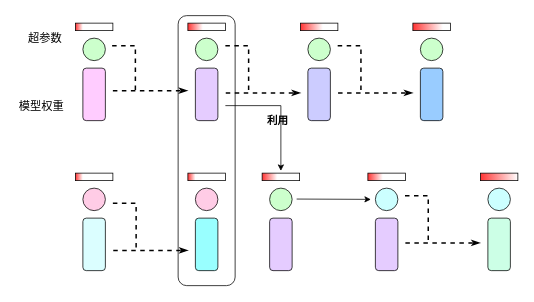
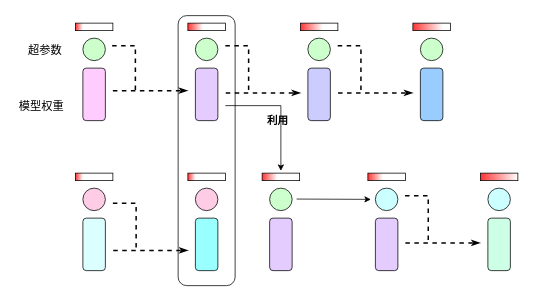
  <mxCell id="0" />
  <mxCell id="1" parent="0" />
  <mxCell id="2" value="" style="rounded=1;whiteSpace=wrap;html=1;fillColor=none;" parent="1" vertex="1"><mxGeometry x="237" y="20" width="76" height="360" as="geometry" /></mxCell>
  <mxCell id="3" value="" style="rounded=0;whiteSpace=wrap;html=1;gradientColor=#FF3333;gradientDirection=west;strokeColor=none;" parent="1" vertex="1"><mxGeometry x="640" y="230" width="50" height="10" as="geometry" /></mxCell>
  <mxCell id="4" value="" style="rounded=0;whiteSpace=wrap;html=1;fillColor=none;" parent="1" vertex="1"><mxGeometry x="640" y="230" width="50" height="10" as="geometry" /></mxCell>
  <mxCell id="5" value="" style="ellipse;whiteSpace=wrap;html=1;aspect=fixed;fillColor=#CCFFCC;strokeColor=#000000;" parent="1" vertex="1"><mxGeometry x="110" y="50" width="30" height="30" as="geometry" /></mxCell>
  <mxCell id="6" value="" style="rounded=1;whiteSpace=wrap;html=1;fillColor=#FFCCFF;strokeColor=#000000;" parent="1" vertex="1"><mxGeometry x="110" y="90" width="30" height="70" as="geometry" /></mxCell>
  <mxCell id="7" value="" style="rounded=0;whiteSpace=wrap;html=1;gradientColor=#FF3333;gradientDirection=west;strokeColor=none;" parent="1" vertex="1"><mxGeometry x="100" y="30" width="10" height="10" as="geometry" /></mxCell>
  <mxCell id="8" value="" style="rounded=0;whiteSpace=wrap;html=1;fillColor=none;" parent="1" vertex="1"><mxGeometry x="100" y="30" width="50" height="10" as="geometry" /></mxCell>
  <mxCell id="9" value="" style="ellipse;whiteSpace=wrap;html=1;aspect=fixed;fillColor=#CCFFCC;strokeColor=#000000;" parent="1" vertex="1"><mxGeometry x="260" y="50" width="30" height="30" as="geometry" /></mxCell>
  <mxCell id="10" value="" style="rounded=1;whiteSpace=wrap;html=1;fillColor=#E5CCFF;strokeColor=#000000;" parent="1" vertex="1"><mxGeometry x="260" y="90" width="30" height="70" as="geometry" /></mxCell>
  <mxCell id="11" value="" style="rounded=0;whiteSpace=wrap;html=1;gradientColor=#FF3333;gradientDirection=west;strokeColor=none;" parent="1" vertex="1"><mxGeometry x="250" y="30" width="20" height="10" as="geometry" /></mxCell>
  <mxCell id="12" value="" style="rounded=0;whiteSpace=wrap;html=1;fillColor=none;" parent="1" vertex="1"><mxGeometry x="250" y="30" width="50" height="10" as="geometry" /></mxCell>
  <mxCell id="13" value="" style="ellipse;whiteSpace=wrap;html=1;aspect=fixed;fillColor=#CCFFCC;strokeColor=#000000;" parent="1" vertex="1"><mxGeometry x="410" y="50" width="30" height="30" as="geometry" /></mxCell>
  <mxCell id="14" value="" style="rounded=1;whiteSpace=wrap;html=1;fillColor=#CCCCFF;strokeColor=#000000;" parent="1" vertex="1"><mxGeometry x="410" y="90" width="30" height="70" as="geometry" /></mxCell>
  <mxCell id="15" value="" style="rounded=0;whiteSpace=wrap;html=1;gradientColor=#FF3333;gradientDirection=west;strokeColor=none;" parent="1" vertex="1"><mxGeometry x="400" y="30" width="30" height="10" as="geometry" /></mxCell>
  <mxCell id="16" value="" style="rounded=0;whiteSpace=wrap;html=1;fillColor=none;" parent="1" vertex="1"><mxGeometry x="400" y="30" width="50" height="10" as="geometry" /></mxCell>
  <mxCell id="17" value="" style="ellipse;whiteSpace=wrap;html=1;aspect=fixed;fillColor=#CCFFCC;strokeColor=#000000;" parent="1" vertex="1"><mxGeometry x="560" y="50" width="30" height="30" as="geometry" /></mxCell>
  <mxCell id="18" value="" style="rounded=1;whiteSpace=wrap;html=1;fillColor=#99CCFF;strokeColor=#000000;" parent="1" vertex="1"><mxGeometry x="560" y="90" width="30" height="70" as="geometry" /></mxCell>
  <mxCell id="19" value="" style="rounded=0;whiteSpace=wrap;html=1;gradientColor=#FF3333;gradientDirection=west;strokeColor=none;" parent="1" vertex="1"><mxGeometry x="550" y="30" width="40" height="10" as="geometry" /></mxCell>
  <mxCell id="20" value="" style="rounded=0;whiteSpace=wrap;html=1;fillColor=none;" parent="1" vertex="1"><mxGeometry x="550" y="30" width="50" height="10" as="geometry" /></mxCell>
  <mxCell id="21" value="" style="ellipse;whiteSpace=wrap;html=1;aspect=fixed;fillColor=#FFCCE6;strokeColor=#000000;" parent="1" vertex="1"><mxGeometry x="110" y="250" width="30" height="30" as="geometry" /></mxCell>
  <mxCell id="22" value="" style="rounded=1;whiteSpace=wrap;html=1;fillColor=#DBFEFF;strokeColor=#000000;" parent="1" vertex="1"><mxGeometry x="110" y="290" width="30" height="70" as="geometry" /></mxCell>
  <mxCell id="23" value="" style="rounded=0;whiteSpace=wrap;html=1;gradientColor=#FF3333;gradientDirection=west;strokeColor=none;" parent="1" vertex="1"><mxGeometry x="100" y="230" width="10" height="10" as="geometry" /></mxCell>
  <mxCell id="24" value="" style="rounded=0;whiteSpace=wrap;html=1;fillColor=none;" parent="1" vertex="1"><mxGeometry x="100" y="230" width="50" height="10" as="geometry" /></mxCell>
  <mxCell id="25" value="" style="ellipse;whiteSpace=wrap;html=1;aspect=fixed;fillColor=#FFCCE6;strokeColor=#000000;" parent="1" vertex="1"><mxGeometry x="260" y="250" width="30" height="30" as="geometry" /></mxCell>
  <mxCell id="26" value="" style="rounded=1;whiteSpace=wrap;html=1;fillColor=#99FFFF;strokeColor=#000000;" parent="1" vertex="1"><mxGeometry x="260" y="290" width="30" height="70" as="geometry" /></mxCell>
  <mxCell id="27" value="" style="rounded=0;whiteSpace=wrap;html=1;gradientColor=#FF3333;gradientDirection=west;strokeColor=none;" parent="1" vertex="1"><mxGeometry x="250" y="230" width="10" height="10" as="geometry" /></mxCell>
  <mxCell id="28" value="" style="rounded=0;whiteSpace=wrap;html=1;fillColor=none;" parent="1" vertex="1"><mxGeometry x="250" y="230" width="50" height="10" as="geometry" /></mxCell>
  <mxCell id="29" value="" style="ellipse;whiteSpace=wrap;html=1;aspect=fixed;fillColor=#CCFFCC;strokeColor=#000000;" parent="1" vertex="1"><mxGeometry x="359" y="250" width="30" height="30" as="geometry" /></mxCell>
  <mxCell id="30" value="" style="rounded=1;whiteSpace=wrap;html=1;fillColor=#E5CCFF;strokeColor=#000000;" parent="1" vertex="1"><mxGeometry x="359" y="290" width="30" height="70" as="geometry" /></mxCell>
  <mxCell id="31" value="" style="rounded=0;whiteSpace=wrap;html=1;gradientColor=#FF3333;gradientDirection=west;strokeColor=none;" parent="1" vertex="1"><mxGeometry x="349" y="230" width="20" height="10" as="geometry" /></mxCell>
  <mxCell id="32" value="" style="rounded=0;whiteSpace=wrap;html=1;fillColor=none;" parent="1" vertex="1"><mxGeometry x="349" y="230" width="50" height="10" as="geometry" /></mxCell>
  <mxCell id="33" value="" style="ellipse;whiteSpace=wrap;html=1;aspect=fixed;fillColor=#CCFFFF;strokeColor=#000000;" parent="1" vertex="1"><mxGeometry x="500" y="250" width="30" height="30" as="geometry" /></mxCell>
  <mxCell id="34" value="" style="rounded=1;whiteSpace=wrap;html=1;fillColor=#E5CCFF;strokeColor=#000000;" parent="1" vertex="1"><mxGeometry x="500" y="290" width="30" height="70" as="geometry" /></mxCell>
  <mxCell id="35" value="" style="rounded=0;whiteSpace=wrap;html=1;gradientColor=#FF3333;gradientDirection=west;strokeColor=none;" parent="1" vertex="1"><mxGeometry x="490" y="230" width="20" height="10" as="geometry" /></mxCell>
  <mxCell id="36" value="" style="rounded=0;whiteSpace=wrap;html=1;fillColor=none;" parent="1" vertex="1"><mxGeometry x="490" y="230" width="50" height="10" as="geometry" /></mxCell>
  <mxCell id="37" value="" style="ellipse;whiteSpace=wrap;html=1;aspect=fixed;fillColor=#CCFFFF;strokeColor=#000000;" parent="1" vertex="1"><mxGeometry x="650" y="250" width="30" height="30" as="geometry" /></mxCell>
  <mxCell id="38" value="" style="rounded=1;whiteSpace=wrap;html=1;fillColor=#CCFFE6;strokeColor=#000000;" parent="1" vertex="1"><mxGeometry x="650" y="290" width="30" height="70" as="geometry" /></mxCell>
  <mxCell id="39" value="" style="endArrow=classicThin;html=1;rounded=0;endFill=1;dashed=1;strokeWidth=2;" parent="1" edge="1"><mxGeometry width="50" height="50" relative="1" as="geometry"><mxPoint x="150" y="120" as="sourcePoint" /><mxPoint x="250" y="120" as="targetPoint" /></mxGeometry></mxCell>
  <mxCell id="40" value="" style="endArrow=classic;html=1;rounded=0;entryX=1;entryY=0.5;entryDx=0;entryDy=0;exitX=1;exitY=0.5;exitDx=0;exitDy=0;" parent="1" edge="1"><mxGeometry width="50" height="50" relative="1" as="geometry"><mxPoint x="395" y="264.57" as="sourcePoint" /><mxPoint x="494" y="265" as="targetPoint" /></mxGeometry></mxCell>
  <mxCell id="41" value="" style="endArrow=classic;html=1;rounded=0;entryX=0.5;entryY=0;entryDx=0;entryDy=0;" parent="1" edge="1"><mxGeometry width="50" height="50" relative="1" as="geometry"><mxPoint x="300" y="140" as="sourcePoint" /><mxPoint x="374" y="227" as="targetPoint" /><Array as="points"><mxPoint x="374" y="140" /></Array></mxGeometry></mxCell>
- <mxCell id="42" value="&lt;span style=&quot;font-size: 15px;&quot;&gt;超参数&lt;/span&gt;" style="text;html=1;align=center;verticalAlign=middle;whiteSpace=wrap;rounded=0;" parent="1" vertex="1"><mxGeometry x="30" y="35" width="60" height="30" as="geometry" /></mxCell>
+ <mxCell id="42" value="&lt;span style=&quot;font-size: 15px;&quot;&gt;超参数&lt;/span&gt;" style="text;html=1;align=center;verticalAlign=middle;whiteSpace=wrap;rounded=0;" parent="1" vertex="1"><mxGeometry x="30" y="50" width="60" height="30" as="geometry" /></mxCell>
  <mxCell id="43" value="&lt;span style=&quot;font-size: 15px;&quot;&gt;模型权重&lt;/span&gt;" style="text;html=1;align=center;verticalAlign=middle;whiteSpace=wrap;rounded=0;" parent="1" vertex="1"><mxGeometry x="20" y="125" width="70" height="30" as="geometry" /></mxCell>
  <mxCell id="44" value="&lt;font style=&quot;font-size: 14px;&quot;&gt;&lt;b&gt;利用&lt;/b&gt;&lt;/font&gt;" style="text;html=1;strokeColor=none;fillColor=none;align=center;verticalAlign=middle;whiteSpace=wrap;rounded=0;" vertex="1" parent="1"><mxGeometry x="340" y="145" width="60" height="30" as="geometry" /></mxCell>
  <mxCell id="45" value="" style="endArrow=none;html=1;rounded=0;edgeStyle=elbowEdgeStyle;elbow=vertical;dashed=1;strokeWidth=2;" edge="1" parent="1"><mxGeometry width="50" height="50" relative="1" as="geometry"><mxPoint x="149" y="60" as="sourcePoint" /><mxPoint x="180" y="120" as="targetPoint" /><Array as="points"><mxPoint x="170" y="60" /></Array></mxGeometry></mxCell>
  <mxCell id="46" value="" style="endArrow=classicThin;html=1;rounded=0;endFill=1;dashed=1;strokeWidth=2;" edge="1" parent="1"><mxGeometry width="50" height="50" relative="1" as="geometry"><mxPoint x="300.5" y="123.03" as="sourcePoint" /><mxPoint x="400.5" y="123.03" as="targetPoint" /></mxGeometry></mxCell>
  <mxCell id="47" value="" style="endArrow=none;html=1;rounded=0;edgeStyle=elbowEdgeStyle;elbow=vertical;dashed=1;strokeWidth=2;" edge="1" parent="1"><mxGeometry width="50" height="50" relative="1" as="geometry"><mxPoint x="300" y="60" as="sourcePoint" /><mxPoint x="331" y="120" as="targetPoint" /><Array as="points"><mxPoint x="321" y="60" /></Array></mxGeometry></mxCell>
  <mxCell id="48" value="" style="endArrow=classicThin;html=1;rounded=0;endFill=1;dashed=1;strokeWidth=2;" edge="1" parent="1"><mxGeometry width="50" height="50" relative="1" as="geometry"><mxPoint x="450.25" y="123.03" as="sourcePoint" /><mxPoint x="550.25" y="123.03" as="targetPoint" /></mxGeometry></mxCell>
  <mxCell id="49" value="" style="endArrow=none;html=1;rounded=0;edgeStyle=elbowEdgeStyle;elbow=vertical;dashed=1;strokeWidth=2;" edge="1" parent="1"><mxGeometry width="50" height="50" relative="1" as="geometry"><mxPoint x="449.75" y="60" as="sourcePoint" /><mxPoint x="480.75" y="120" as="targetPoint" /><Array as="points"><mxPoint x="470.75" y="60" /></Array></mxGeometry></mxCell>
  <mxCell id="50" value="" style="endArrow=classicThin;html=1;rounded=0;endFill=1;dashed=1;strokeWidth=2;" edge="1" parent="1"><mxGeometry width="50" height="50" relative="1" as="geometry"><mxPoint x="150.5" y="333.03" as="sourcePoint" /><mxPoint x="250.5" y="333.03" as="targetPoint" /></mxGeometry></mxCell>
  <mxCell id="51" value="" style="endArrow=none;html=1;rounded=0;edgeStyle=elbowEdgeStyle;elbow=vertical;dashed=1;strokeWidth=2;" edge="1" parent="1"><mxGeometry width="50" height="50" relative="1" as="geometry"><mxPoint x="150" y="270" as="sourcePoint" /><mxPoint x="181" y="330" as="targetPoint" /><Array as="points"><mxPoint x="171" y="270" /></Array></mxGeometry></mxCell>
  <mxCell id="52" value="" style="endArrow=classicThin;html=1;rounded=0;endFill=1;dashed=1;strokeWidth=2;" edge="1" parent="1"><mxGeometry width="50" height="50" relative="1" as="geometry"><mxPoint x="540" y="323.03" as="sourcePoint" /><mxPoint x="640" y="323.03" as="targetPoint" /></mxGeometry></mxCell>
  <mxCell id="53" value="" style="endArrow=none;html=1;rounded=0;edgeStyle=elbowEdgeStyle;elbow=vertical;dashed=1;strokeWidth=2;" edge="1" parent="1"><mxGeometry width="50" height="50" relative="1" as="geometry"><mxPoint x="539.5" y="260" as="sourcePoint" /><mxPoint x="570.5" y="320" as="targetPoint" /><Array as="points"><mxPoint x="560.5" y="260" /></Array></mxGeometry></mxCell>
